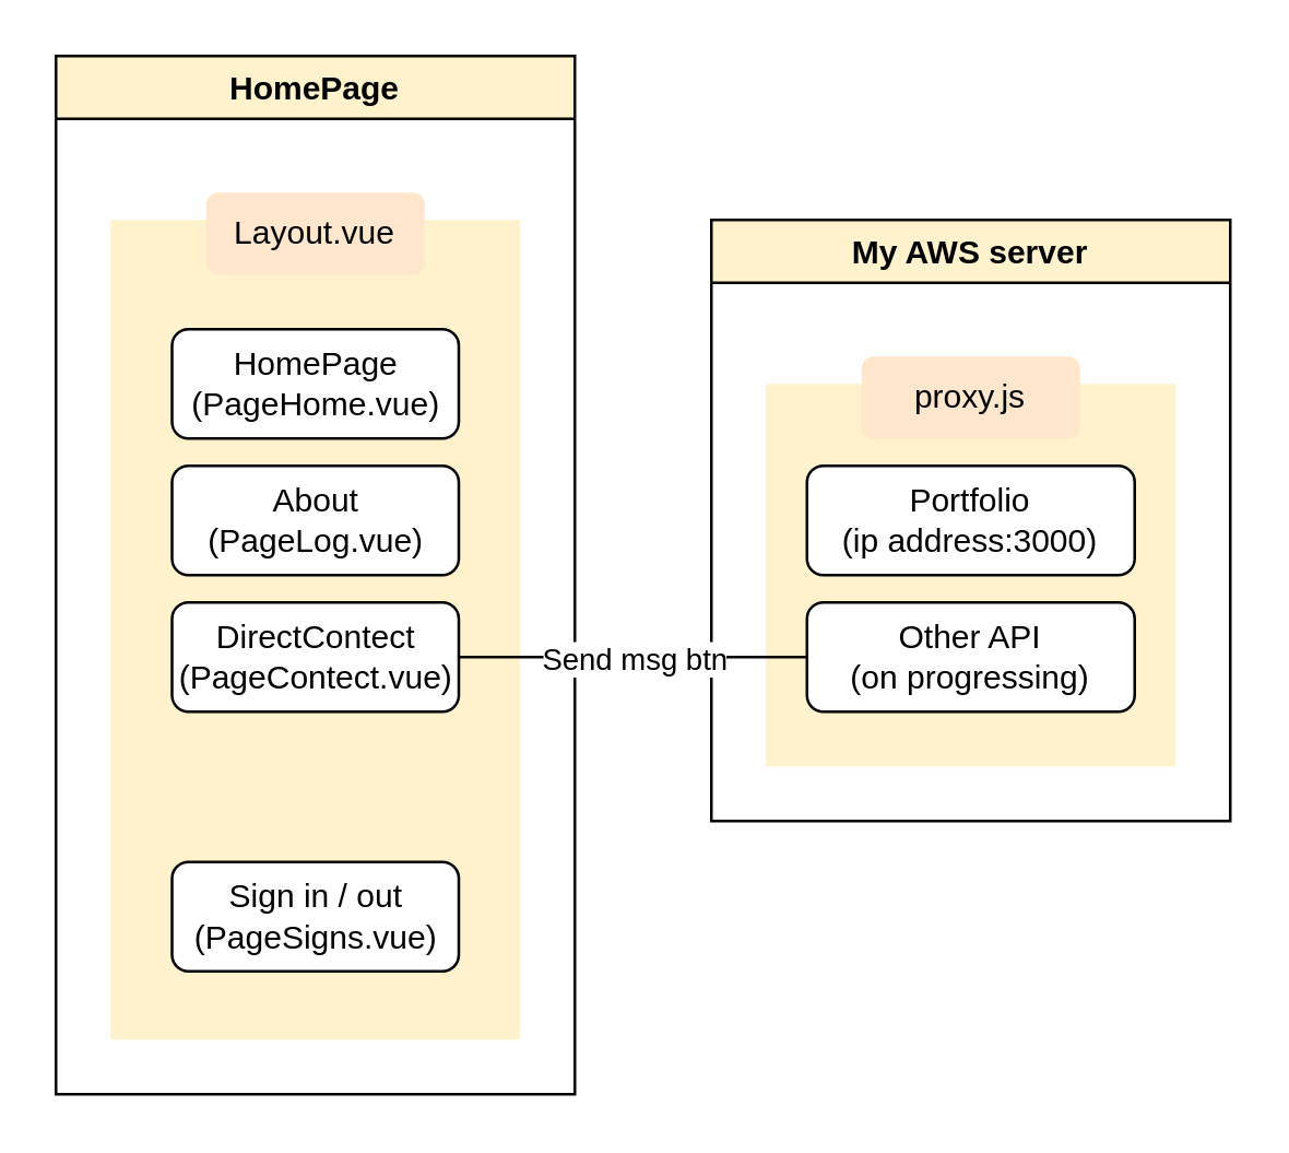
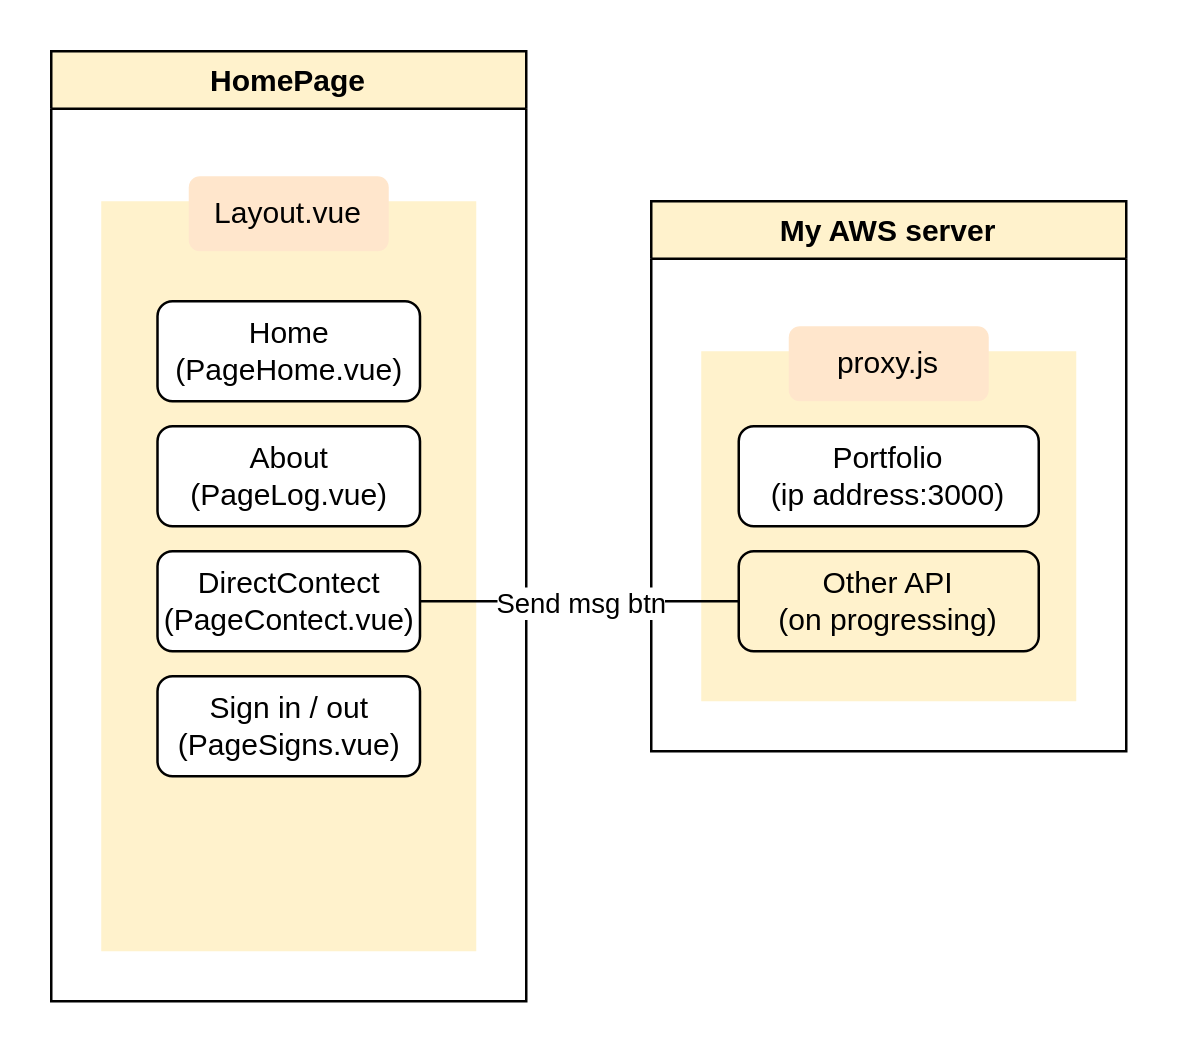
  <mxCell id="0" />
  <mxCell id="1" parent="0" />
  <mxCell id="2" value="" style="rounded=0;whiteSpace=wrap;html=1;fillColor=#fff2cc;strokeColor=none;" vertex="1" parent="1"><mxGeometry x="40" y="80" width="150" height="300" as="geometry" /></mxCell>
  <mxCell id="3" value="Layout.vue" style="rounded=1;whiteSpace=wrap;html=1;fillColor=#ffe6cc;strokeColor=none;" vertex="1" parent="1"><mxGeometry x="75" y="70" width="80" height="30" as="geometry" /></mxCell>
- <mxCell id="4" value="HomePage&lt;br&gt;(PageHome.vue)" style="rounded=1;whiteSpace=wrap;html=1;" vertex="1" parent="1"><mxGeometry x="62.5" y="120" width="105" height="40" as="geometry" /></mxCell>
+ <mxCell id="4" value="Home&lt;br&gt;(PageHome.vue)" style="rounded=1;whiteSpace=wrap;html=1;" vertex="1" parent="1"><mxGeometry x="62.5" y="120" width="105" height="40" as="geometry" /></mxCell>
  <mxCell id="5" value="About&lt;br&gt;(PageLog.vue)" style="rounded=1;whiteSpace=wrap;html=1;" vertex="1" parent="1"><mxGeometry x="62.5" y="170" width="105" height="40" as="geometry" /></mxCell>
  <mxCell id="6" value="DirectContect&lt;br&gt;(PageContect.vue)" style="rounded=1;whiteSpace=wrap;html=1;" vertex="1" parent="1"><mxGeometry x="62.5" y="220" width="105" height="40" as="geometry" /></mxCell>
  <mxCell id="7" value="HomePage" style="swimlane;fillColor=#fff2cc;strokeColor=default;" vertex="1" parent="1"><mxGeometry x="20" y="20" width="190" height="380" as="geometry" /></mxCell>
- <mxCell id="8" value="Sign in / out&lt;br&gt;(PageSigns.vue)" style="rounded=1;whiteSpace=wrap;html=1;" vertex="1" parent="7"><mxGeometry x="42.5" y="295" width="105" height="40" as="geometry" /></mxCell>
+ <mxCell id="8" value="Sign in / out&lt;br&gt;(PageSigns.vue)" style="rounded=1;whiteSpace=wrap;html=1;" vertex="1" parent="7"><mxGeometry x="42.5" y="250" width="105" height="40" as="geometry" /></mxCell>
  <mxCell id="9" value="My AWS server" style="swimlane;fillColor=#fff2cc;strokeColor=default;" vertex="1" parent="1"><mxGeometry x="260" y="80" width="190" height="220" as="geometry" /></mxCell>
  <mxCell id="10" value="" style="rounded=0;whiteSpace=wrap;html=1;fillColor=#fff2cc;strokeColor=none;" vertex="1" parent="9"><mxGeometry x="20" y="60" width="150" height="140" as="geometry" /></mxCell>
  <mxCell id="11" value="Portfolio&lt;br&gt;(ip address:3000)" style="rounded=1;whiteSpace=wrap;html=1;" vertex="1" parent="9"><mxGeometry x="35" y="90" width="120" height="40" as="geometry" /></mxCell>
- <mxCell id="12" value="Other API&lt;br&gt;(on progressing)" style="rounded=1;whiteSpace=wrap;html=1;" vertex="1" parent="9"><mxGeometry x="35" y="140" width="120" height="40" as="geometry" /></mxCell>
+ <mxCell id="12" value="Other API&lt;br&gt;(on progressing)" style="rounded=1;whiteSpace=wrap;html=1;fillColor=#fff2cc;" vertex="1" parent="9"><mxGeometry x="35" y="140" width="120" height="40" as="geometry" /></mxCell>
  <mxCell id="13" value="proxy.js" style="rounded=1;whiteSpace=wrap;html=1;fillColor=#ffe6cc;strokeColor=none;" vertex="1" parent="9"><mxGeometry x="55" y="50" width="80" height="30" as="geometry" /></mxCell>
  <mxCell id="14" value="" style="endArrow=none;html=1;rounded=0;entryX=0;entryY=0.5;entryDx=0;entryDy=0;exitX=1;exitY=0.5;exitDx=0;exitDy=0;" edge="1" parent="1" source="6" target="12"><mxGeometry relative="1" as="geometry"><mxPoint x="200" y="240" as="sourcePoint" /><mxPoint x="327.5" y="180" as="targetPoint" /></mxGeometry></mxCell>
  <mxCell id="15" value="Send msg btn" style="edgeLabel;resizable=0;html=1;align=center;verticalAlign=middle;" connectable="0" vertex="1" parent="14"><mxGeometry relative="1" as="geometry" /></mxCell>
